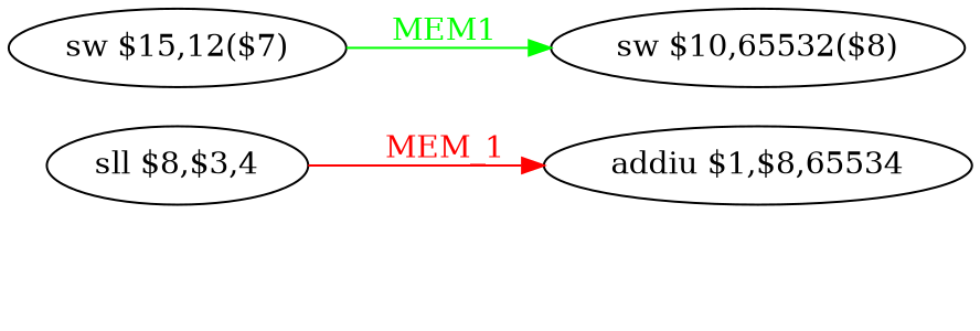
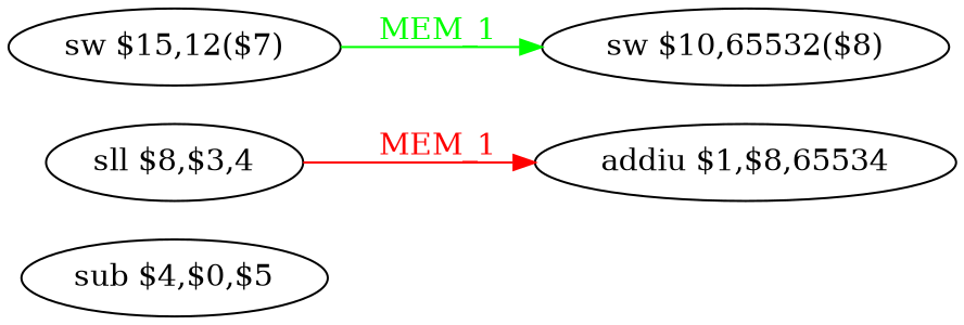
  digraph {
    rankdir=LR
    node [shape=ellipse]
+   n1 [label="sub $4,$0,$5"]
    n2 [label="sll $8,$3,4"]
    n3 [label="addiu $1,$8,65534"]
    n4 [label="sw $10,65532($8)"]
    n5 [label="sw $15,12($7)"]
    n2 -> n3 [color=red fontcolor=red label=MEM_1]
-   n5 -> n4 [color=green fontcolor=green label=MEM1]
+   n5 -> n4 [color=green fontcolor=green label=MEM_1]
  }
